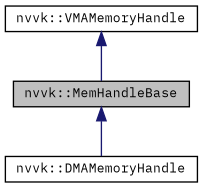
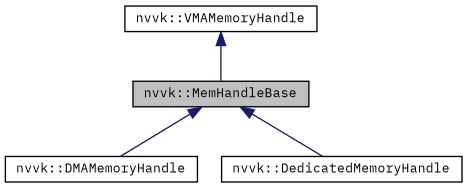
  digraph {
    fontname="IBM Plex Mono"
    node [color=black fillcolor=white fontname="IBM Plex Mono" fontsize=10 shape=record style=filled]
    edge [color=midnightblue dir=back fontname="IBM Plex Mono" fontsize=10 labelfontname=Helvetica labelfontsize=10 style=solid]
    n1 [fillcolor=grey75 fontcolor=black height=0.2 label="nvvk::MemHandleBase" width=0.4]
    n2 [height=0.2 label="nvvk::DMAMemoryHandle" width=0.4]
+   n3 [height=0.2 label="nvvk::DedicatedMemoryHandle" width=0.4]
    n4 [height=0.2 label="nvvk::VMAMemoryHandle" width=0.4]
    n1 -> n2
+   n1 -> n3
    n4 -> n1
  }
